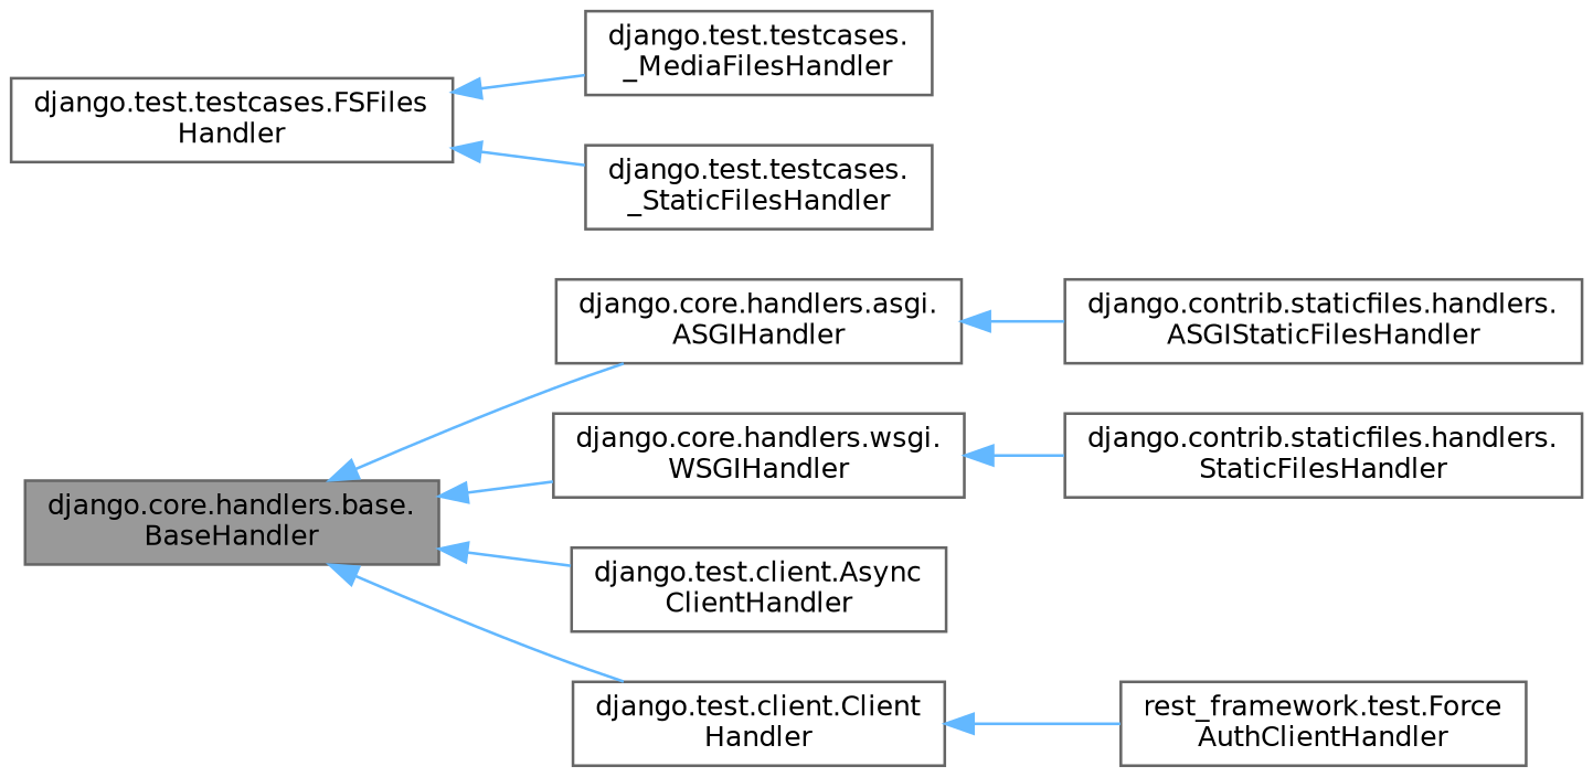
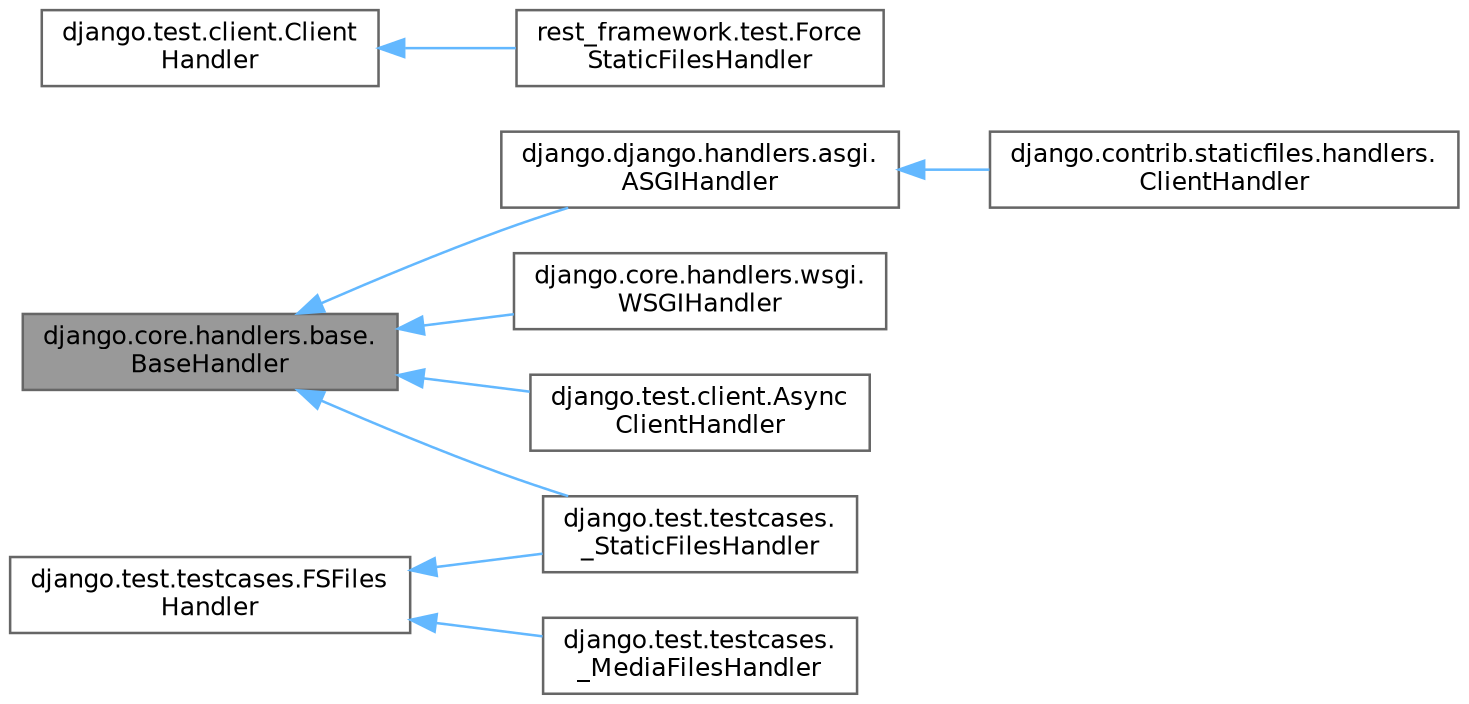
  digraph {
    rankdir=LR
    node [color=gray40 fillcolor=white fontname=Helvetica fontsize=10 shape=box style=filled]
    edge [color=steelblue1 dir=back fontname=Helvetica fontsize=10 labelfontname=Helvetica labelfontsize=10 style=solid]
    n1 [fillcolor=grey60 fontcolor=black height=0.2 label="django.core.handlers.base.\lBaseHandler" width=0.4]
-   n2 [height=0.2 label="django.core.handlers.asgi.\lASGIHandler" width=0.4]
+   n2 [height=0.2 label="django.django.handlers.asgi.\lASGIHandler" width=0.4]
    n3 [height=0.2 label="django.core.handlers.wsgi.\lWSGIHandler" width=0.4]
    n4 [height=0.2 label="django.test.client.Async\lClientHandler" width=0.4]
    n5 [height=0.2 label="django.test.client.Client\lHandler" width=0.4]
-   n6 [height=0.2 label="django.contrib.staticfiles.handlers.\lASGIStaticFilesHandler" width=0.4]
-   n7 [height=0.2 label="django.contrib.staticfiles.handlers.\lStaticFilesHandler" width=0.4]
-   n8 [height=0.2 label="rest_framework.test.Force\lAuthClientHandler" width=0.4]
+   n6 [height=0.2 label="django.contrib.staticfiles.handlers.\lClientHandler" width=0.4]
+   n8 [height=0.2 label="rest_framework.test.Force\lStaticFilesHandler" width=0.4]
    n9 [height=0.2 label="django.test.testcases.FSFiles\lHandler" width=0.4]
    n10 [height=0.2 label="django.test.testcases.\l_MediaFilesHandler" width=0.4]
    n11 [height=0.2 label="django.test.testcases.\l_StaticFilesHandler" width=0.4]
    n1 -> n2
    n1 -> n3
    n1 -> n4
-   n1 -> n5
+   n1 -> n11
    n2 -> n6
-   n3 -> n7
    n5 -> n8
    n9 -> n10
    n9 -> n11
  }
